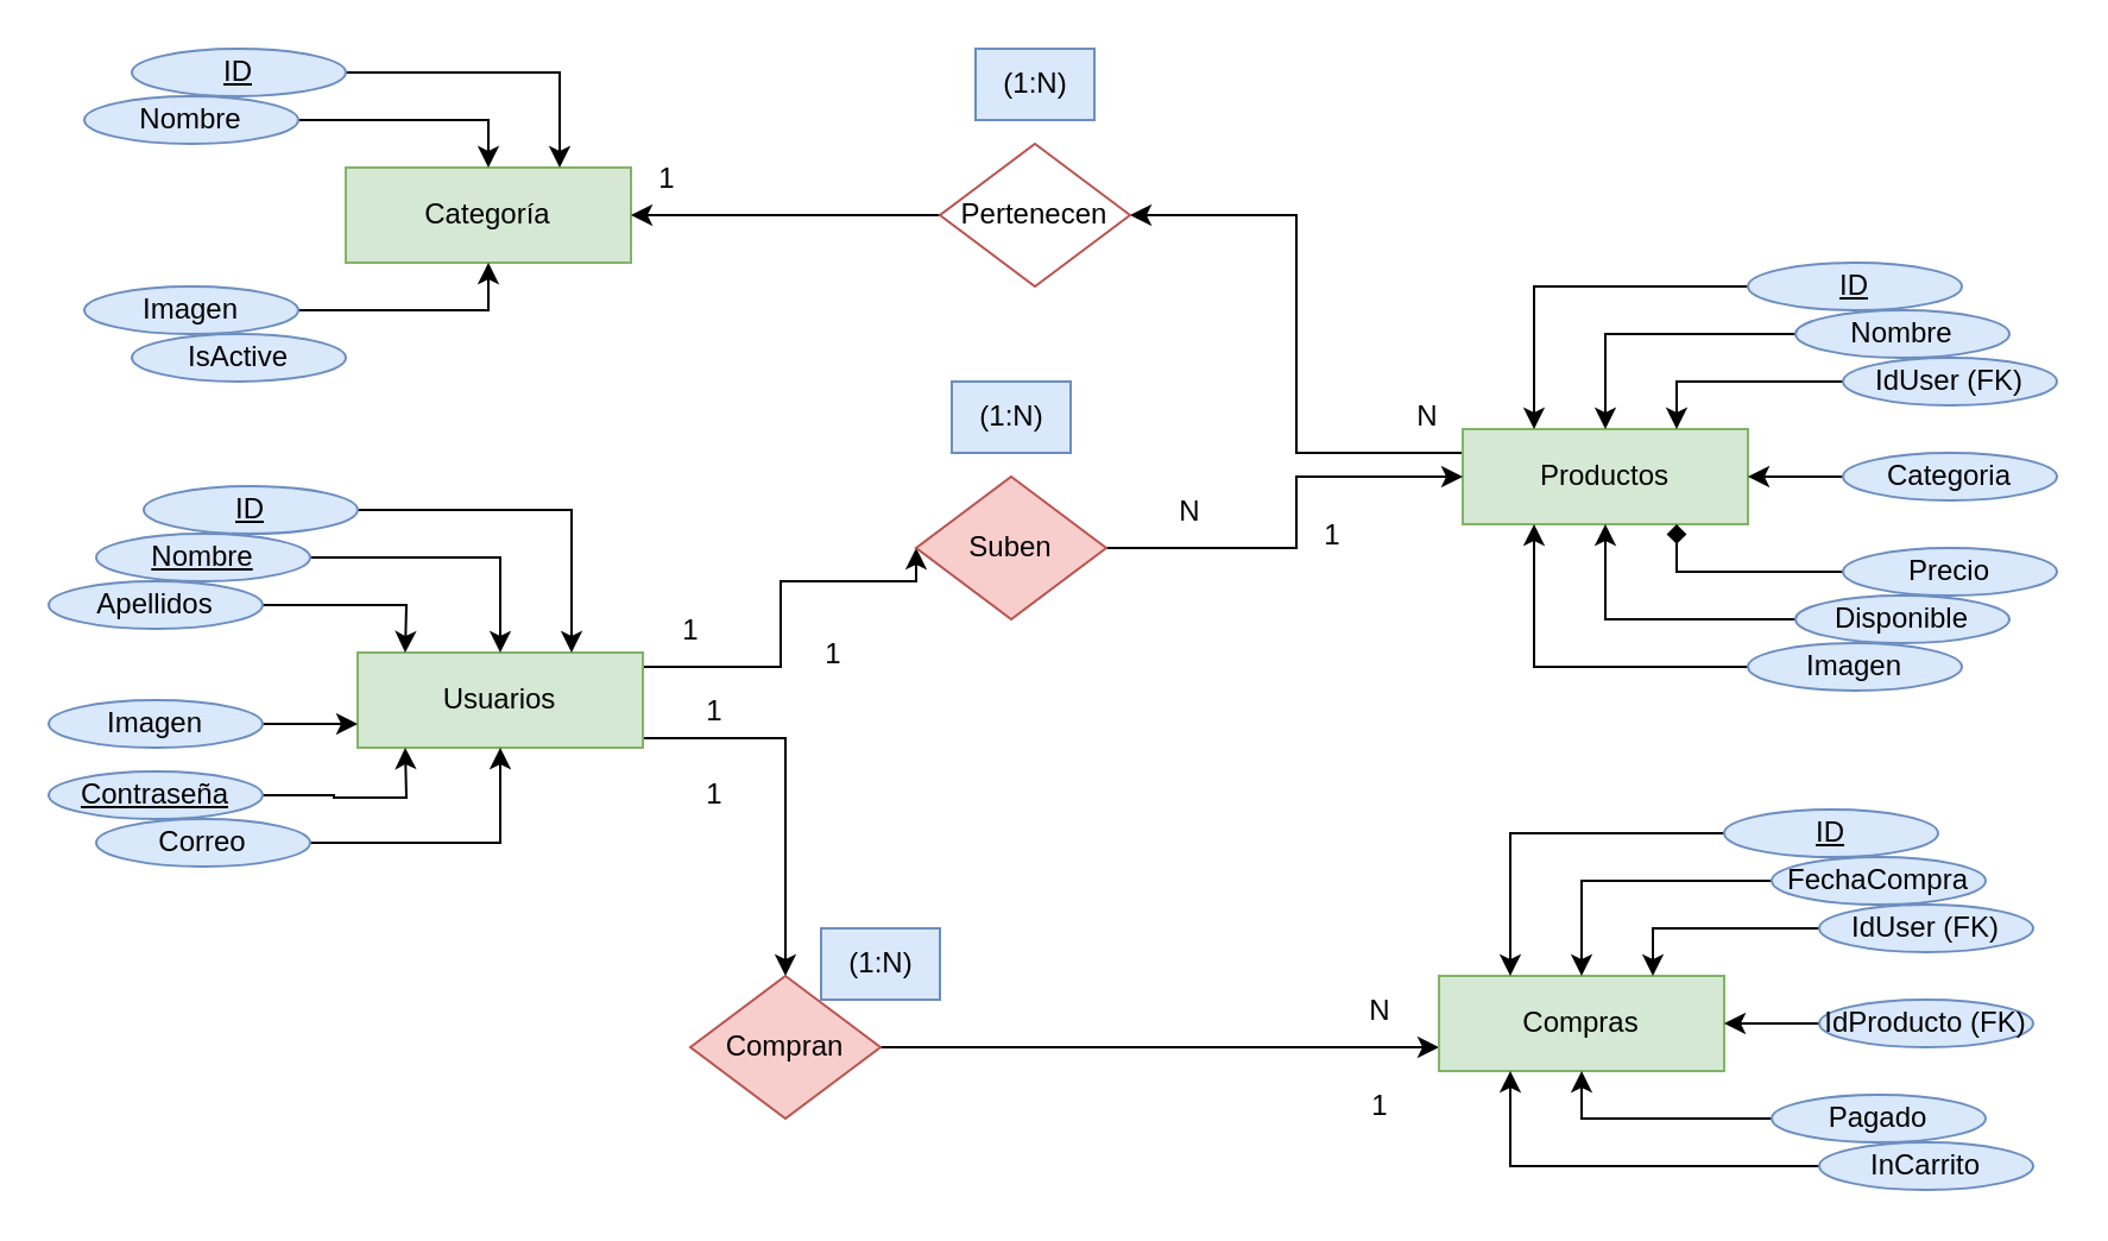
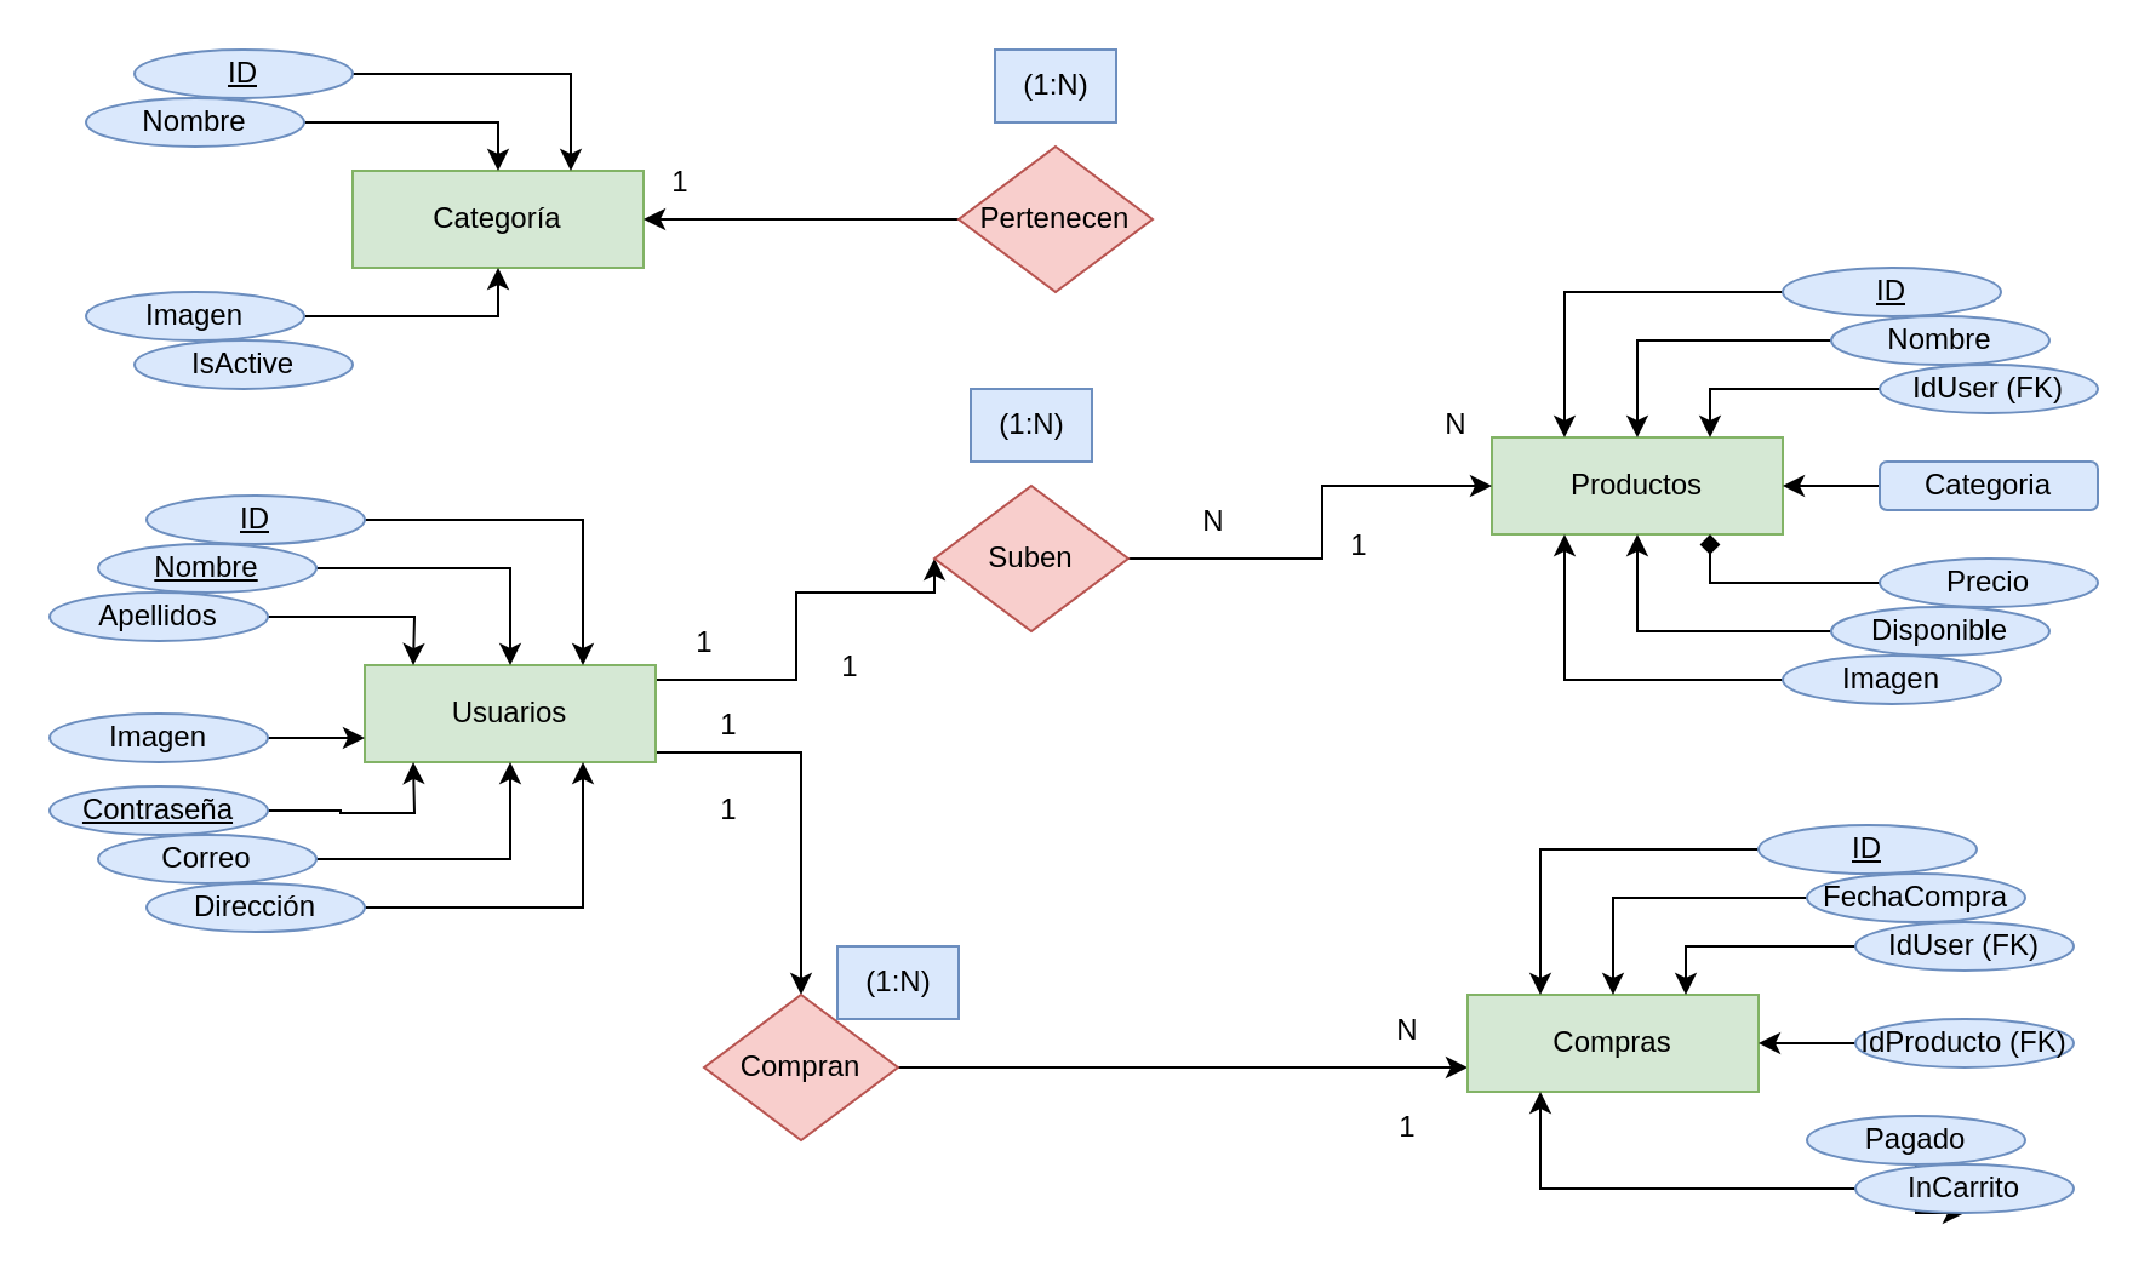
  <mxCell id="0" />
  <mxCell id="1" parent="0" />
  <mxCell id="2" style="edgeStyle=orthogonalEdgeStyle;rounded=0;orthogonalLoop=1;jettySize=auto;html=1;entryX=0;entryY=0.5;entryDx=0;entryDy=0;" edge="1" parent="1" source="4" target="8"><mxGeometry relative="1" as="geometry"><Array as="points"><mxPoint x="328" y="280" /><mxPoint x="328" y="244" /></Array></mxGeometry></mxCell>
  <mxCell id="3" style="edgeStyle=orthogonalEdgeStyle;rounded=0;orthogonalLoop=1;jettySize=auto;html=1;entryX=0.5;entryY=0;entryDx=0;entryDy=0;" edge="1" parent="1" source="4" target="10"><mxGeometry relative="1" as="geometry"><Array as="points"><mxPoint x="330" y="310" /></Array></mxGeometry></mxCell>
  <mxCell id="4" value="Usuarios" style="rounded=0;whiteSpace=wrap;html=1;fillColor=#d5e8d4;strokeColor=#82b366;" parent="1" vertex="1"><mxGeometry x="150" y="274" width="120" height="40" as="geometry" /></mxCell>
- <mxCell id="5" style="edgeStyle=orthogonalEdgeStyle;rounded=0;orthogonalLoop=1;jettySize=auto;html=1;entryX=1;entryY=0.5;entryDx=0;entryDy=0;" edge="1" parent="1" source="6" target="61"><mxGeometry relative="1" as="geometry"><Array as="points"><mxPoint x="545" y="190" /><mxPoint x="545" y="90" /></Array></mxGeometry></mxCell>
  <mxCell id="6" value="Productos" style="rounded=0;whiteSpace=wrap;html=1;fillColor=#d5e8d4;strokeColor=#82b366;" parent="1" vertex="1"><mxGeometry x="615" y="180" width="120" height="40" as="geometry" /></mxCell>
  <mxCell id="7" style="edgeStyle=orthogonalEdgeStyle;rounded=0;orthogonalLoop=1;jettySize=auto;html=1;" edge="1" parent="1" source="8"><mxGeometry relative="1" as="geometry"><mxPoint x="615" y="200" as="targetPoint" /><Array as="points"><mxPoint x="545" y="230" /><mxPoint x="545" y="200" /><mxPoint x="615" y="200" /></Array></mxGeometry></mxCell>
  <mxCell id="8" value="Suben" style="rhombus;whiteSpace=wrap;html=1;fillColor=#f8cecc;strokeColor=#b85450;" parent="1" vertex="1"><mxGeometry x="385" y="200" width="80" height="60" as="geometry" /></mxCell>
  <mxCell id="9" style="edgeStyle=orthogonalEdgeStyle;rounded=0;orthogonalLoop=1;jettySize=auto;html=1;entryX=0;entryY=0.75;entryDx=0;entryDy=0;" edge="1" parent="1" source="10" target="47"><mxGeometry relative="1" as="geometry" /></mxCell>
  <mxCell id="10" value="Compran" style="rhombus;whiteSpace=wrap;html=1;fillColor=#f8cecc;strokeColor=#b85450;" parent="1" vertex="1"><mxGeometry x="290" y="410" width="80" height="60" as="geometry" /></mxCell>
  <mxCell id="11" value="" style="edgeStyle=orthogonalEdgeStyle;rounded=0;orthogonalLoop=1;jettySize=auto;html=1;entryX=0.75;entryY=0;entryDx=0;entryDy=0;" parent="1" source="12" target="4" edge="1"><mxGeometry relative="1" as="geometry"><Array as="points"><mxPoint x="240" y="214" /></Array></mxGeometry></mxCell>
  <mxCell id="12" value="&lt;u&gt;ID&lt;/u&gt;" style="ellipse;whiteSpace=wrap;html=1;fillColor=#dae8fc;strokeColor=#6c8ebf;" parent="1" vertex="1"><mxGeometry x="60" y="204" width="90" height="20" as="geometry" /></mxCell>
  <mxCell id="13" style="edgeStyle=orthogonalEdgeStyle;rounded=0;orthogonalLoop=1;jettySize=auto;html=1;entryX=0.5;entryY=0;entryDx=0;entryDy=0;" parent="1" source="14" target="4" edge="1"><mxGeometry relative="1" as="geometry" /></mxCell>
  <mxCell id="14" value="&lt;u&gt;Nombre&lt;/u&gt;" style="ellipse;whiteSpace=wrap;html=1;fillColor=#dae8fc;strokeColor=#6c8ebf;" parent="1" vertex="1"><mxGeometry x="40" y="224" width="90" height="20" as="geometry" /></mxCell>
  <mxCell id="15" style="edgeStyle=orthogonalEdgeStyle;rounded=0;orthogonalLoop=1;jettySize=auto;html=1;entryX=0.25;entryY=0;entryDx=0;entryDy=0;" parent="1" source="16" edge="1"><mxGeometry relative="1" as="geometry"><mxPoint x="170" y="274" as="targetPoint" /></mxGeometry></mxCell>
  <mxCell id="16" value="Apellidos" style="ellipse;whiteSpace=wrap;html=1;fillColor=#dae8fc;strokeColor=#6c8ebf;" parent="1" vertex="1"><mxGeometry x="20" y="244" width="90" height="20" as="geometry" /></mxCell>
  <mxCell id="17" value="" style="edgeStyle=orthogonalEdgeStyle;rounded=0;orthogonalLoop=1;jettySize=auto;html=1;entryX=0.25;entryY=1;entryDx=0;entryDy=0;" parent="1" source="18" edge="1"><mxGeometry relative="1" as="geometry"><mxPoint x="170" y="314" as="targetPoint" /></mxGeometry></mxCell>
  <mxCell id="18" value="&lt;u&gt;Contraseña&lt;/u&gt;" style="ellipse;whiteSpace=wrap;html=1;fillColor=#dae8fc;strokeColor=#6c8ebf;" parent="1" vertex="1"><mxGeometry x="20" y="324" width="90" height="20" as="geometry" /></mxCell>
  <mxCell id="19" style="edgeStyle=orthogonalEdgeStyle;rounded=0;orthogonalLoop=1;jettySize=auto;html=1;entryX=0.5;entryY=1;entryDx=0;entryDy=0;" parent="1" source="20" target="4" edge="1"><mxGeometry relative="1" as="geometry" /></mxCell>
  <mxCell id="20" value="Correo" style="ellipse;whiteSpace=wrap;html=1;fillColor=#dae8fc;strokeColor=#6c8ebf;" parent="1" vertex="1"><mxGeometry x="40" y="344" width="90" height="20" as="geometry" /></mxCell>
+ <mxCell id="21" style="edgeStyle=orthogonalEdgeStyle;rounded=0;orthogonalLoop=1;jettySize=auto;html=1;entryX=0.75;entryY=1;entryDx=0;entryDy=0;" parent="1" source="22" target="4" edge="1"><mxGeometry relative="1" as="geometry"><Array as="points"><mxPoint x="240" y="374" /></Array></mxGeometry></mxCell>
+ <mxCell id="22" value="Dirección" style="ellipse;whiteSpace=wrap;html=1;fillColor=#dae8fc;strokeColor=#6c8ebf;" parent="1" vertex="1"><mxGeometry x="60" y="364" width="90" height="20" as="geometry" /></mxCell>
  <mxCell id="23" value="" style="edgeStyle=orthogonalEdgeStyle;rounded=0;orthogonalLoop=1;jettySize=auto;html=1;entryX=0;entryY=0.75;entryDx=0;entryDy=0;" parent="1" source="24" target="4" edge="1"><mxGeometry relative="1" as="geometry"><mxPoint x="140" y="304" as="targetPoint" /><Array as="points" /></mxGeometry></mxCell>
  <mxCell id="24" value="Imagen" style="ellipse;whiteSpace=wrap;html=1;fillColor=#dae8fc;strokeColor=#6c8ebf;" parent="1" vertex="1"><mxGeometry x="20" y="294" width="90" height="20" as="geometry" /></mxCell>
  <mxCell id="25" style="edgeStyle=orthogonalEdgeStyle;rounded=0;orthogonalLoop=1;jettySize=auto;html=1;entryX=0.25;entryY=0;entryDx=0;entryDy=0;" parent="1" source="26" target="6" edge="1"><mxGeometry relative="1" as="geometry"><Array as="points"><mxPoint x="645" y="120" /></Array></mxGeometry></mxCell>
  <mxCell id="26" value="&lt;u&gt;ID&lt;/u&gt;" style="ellipse;whiteSpace=wrap;html=1;fillColor=#dae8fc;strokeColor=#6c8ebf;flipH=0;flipV=0;" parent="1" vertex="1"><mxGeometry x="735" y="110" width="90" height="20" as="geometry" /></mxCell>
  <mxCell id="27" style="edgeStyle=orthogonalEdgeStyle;rounded=0;orthogonalLoop=1;jettySize=auto;html=1;entryX=0.5;entryY=0;entryDx=0;entryDy=0;" parent="1" source="28" target="6" edge="1"><mxGeometry relative="1" as="geometry" /></mxCell>
  <mxCell id="28" value="Nombre" style="ellipse;whiteSpace=wrap;html=1;fillColor=#dae8fc;strokeColor=#6c8ebf;flipH=0;flipV=0;" parent="1" vertex="1"><mxGeometry x="755" y="130" width="90" height="20" as="geometry" /></mxCell>
  <mxCell id="29" style="edgeStyle=orthogonalEdgeStyle;rounded=0;orthogonalLoop=1;jettySize=auto;html=1;entryX=0.75;entryY=0;entryDx=0;entryDy=0;" parent="1" source="30" target="6" edge="1"><mxGeometry relative="1" as="geometry" /></mxCell>
  <mxCell id="30" value="IdUser (FK)" style="ellipse;whiteSpace=wrap;html=1;fillColor=#dae8fc;strokeColor=#6c8ebf;flipH=0;flipV=0;" parent="1" vertex="1"><mxGeometry x="775" y="150" width="90" height="20" as="geometry" /></mxCell>
  <mxCell id="31" style="edgeStyle=orthogonalEdgeStyle;rounded=0;orthogonalLoop=1;jettySize=auto;html=1;" parent="1" source="32" edge="1"><mxGeometry relative="1" as="geometry"><mxPoint x="675" y="220" as="targetPoint" /><Array as="points"><mxPoint x="675" y="260" /><mxPoint x="675" y="220" /></Array></mxGeometry></mxCell>
  <mxCell id="32" value="Disponible" style="ellipse;whiteSpace=wrap;html=1;fillColor=#dae8fc;strokeColor=#6c8ebf;flipH=0;flipV=0;" parent="1" vertex="1"><mxGeometry x="755" y="250" width="90" height="20" as="geometry" /></mxCell>
  <mxCell id="33" style="edgeStyle=orthogonalEdgeStyle;rounded=0;orthogonalLoop=1;jettySize=auto;html=1;entryX=0.25;entryY=1;entryDx=0;entryDy=0;" parent="1" source="34" target="6" edge="1"><mxGeometry relative="1" as="geometry"><Array as="points"><mxPoint x="645" y="280" /></Array></mxGeometry></mxCell>
  <mxCell id="34" value="Imagen" style="ellipse;whiteSpace=wrap;html=1;fillColor=#dae8fc;strokeColor=#6c8ebf;flipH=0;flipV=0;" parent="1" vertex="1"><mxGeometry x="735" y="270" width="90" height="20" as="geometry" /></mxCell>
  <mxCell id="35" style="edgeStyle=orthogonalEdgeStyle;rounded=0;orthogonalLoop=1;jettySize=auto;html=1;entryX=1;entryY=0.25;entryDx=0;entryDy=0;" parent="1" source="36" edge="1"><mxGeometry relative="1" as="geometry"><mxPoint x="735" y="200" as="targetPoint" /></mxGeometry></mxCell>
- <mxCell id="36" value="Categoria" style="ellipse;whiteSpace=wrap;html=1;fillColor=#dae8fc;strokeColor=#6c8ebf;flipH=0;flipV=0;" parent="1" vertex="1"><mxGeometry x="775" y="190" width="90" height="20" as="geometry" /></mxCell>
+ <mxCell id="36" value="Categoria" style="whiteSpace=wrap;html=1;fillColor=#dae8fc;strokeColor=#6c8ebf;flipH=0;flipV=0;rounded=1;" parent="1" vertex="1"><mxGeometry x="775" y="190" width="90" height="20" as="geometry" /></mxCell>
  <mxCell id="37" style="edgeStyle=orthogonalEdgeStyle;rounded=0;orthogonalLoop=1;jettySize=auto;html=1;entryX=0.75;entryY=1;entryDx=0;entryDy=0;endArrow=diamond;" parent="1" source="38" target="6" edge="1"><mxGeometry relative="1" as="geometry" /></mxCell>
  <mxCell id="38" value="Precio" style="ellipse;whiteSpace=wrap;html=1;fillColor=#dae8fc;strokeColor=#6c8ebf;flipH=0;flipV=0;" parent="1" vertex="1"><mxGeometry x="775" y="230" width="90" height="20" as="geometry" /></mxCell>
  <mxCell id="39" value="Categoría" style="rounded=0;whiteSpace=wrap;html=1;fillColor=#d5e8d4;strokeColor=#82b366;" vertex="1" parent="1"><mxGeometry x="145" y="70" width="120" height="40" as="geometry" /></mxCell>
  <mxCell id="40" value="" style="edgeStyle=orthogonalEdgeStyle;rounded=0;orthogonalLoop=1;jettySize=auto;html=1;entryX=0.75;entryY=0;entryDx=0;entryDy=0;exitX=1;exitY=0.5;exitDx=0;exitDy=0;" edge="1" parent="1" source="41" target="39"><mxGeometry relative="1" as="geometry"><Array as="points"><mxPoint x="235" y="30" /></Array></mxGeometry></mxCell>
  <mxCell id="41" value="&lt;u&gt;ID&lt;/u&gt;" style="ellipse;whiteSpace=wrap;html=1;fillColor=#dae8fc;strokeColor=#6c8ebf;" vertex="1" parent="1"><mxGeometry x="55" y="20" width="90" height="20" as="geometry" /></mxCell>
  <mxCell id="42" style="edgeStyle=orthogonalEdgeStyle;rounded=0;orthogonalLoop=1;jettySize=auto;html=1;entryX=0.5;entryY=0;entryDx=0;entryDy=0;" edge="1" parent="1" source="43" target="39"><mxGeometry relative="1" as="geometry" /></mxCell>
  <mxCell id="43" value="Nombre" style="ellipse;whiteSpace=wrap;html=1;fillColor=#dae8fc;strokeColor=#6c8ebf;" vertex="1" parent="1"><mxGeometry x="35" y="40" width="90" height="20" as="geometry" /></mxCell>
  <mxCell id="44" value="IsActive" style="ellipse;whiteSpace=wrap;html=1;fillColor=#dae8fc;strokeColor=#6c8ebf;" vertex="1" parent="1"><mxGeometry x="55" y="140" width="90" height="20" as="geometry" /></mxCell>
  <mxCell id="45" value="" style="edgeStyle=orthogonalEdgeStyle;rounded=0;orthogonalLoop=1;jettySize=auto;html=1;entryX=0.5;entryY=1;entryDx=0;entryDy=0;" edge="1" parent="1" source="46" target="39"><mxGeometry relative="1" as="geometry"><mxPoint x="135" y="80" as="targetPoint" /><Array as="points" /></mxGeometry></mxCell>
  <mxCell id="46" value="Imagen" style="ellipse;whiteSpace=wrap;html=1;fillColor=#dae8fc;strokeColor=#6c8ebf;" vertex="1" parent="1"><mxGeometry x="35" y="120" width="90" height="20" as="geometry" /></mxCell>
  <mxCell id="47" value="Compras" style="rounded=0;whiteSpace=wrap;html=1;fillColor=#d5e8d4;strokeColor=#82b366;" vertex="1" parent="1"><mxGeometry x="605" y="410" width="120" height="40" as="geometry" /></mxCell>
  <mxCell id="48" style="edgeStyle=orthogonalEdgeStyle;rounded=0;orthogonalLoop=1;jettySize=auto;html=1;entryX=0.25;entryY=0;entryDx=0;entryDy=0;" edge="1" parent="1" source="49" target="47"><mxGeometry relative="1" as="geometry"><Array as="points"><mxPoint x="635" y="350" /></Array></mxGeometry></mxCell>
  <mxCell id="49" value="&lt;u&gt;ID&lt;/u&gt;" style="ellipse;whiteSpace=wrap;html=1;fillColor=#dae8fc;strokeColor=#6c8ebf;flipH=0;flipV=0;" vertex="1" parent="1"><mxGeometry x="725" y="340" width="90" height="20" as="geometry" /></mxCell>
  <mxCell id="50" style="edgeStyle=orthogonalEdgeStyle;rounded=0;orthogonalLoop=1;jettySize=auto;html=1;entryX=0.5;entryY=0;entryDx=0;entryDy=0;" edge="1" parent="1" source="51" target="47"><mxGeometry relative="1" as="geometry" /></mxCell>
  <mxCell id="51" value="FechaCompra" style="ellipse;whiteSpace=wrap;html=1;fillColor=#dae8fc;strokeColor=#6c8ebf;flipH=0;flipV=0;" vertex="1" parent="1"><mxGeometry x="745" y="360" width="90" height="20" as="geometry" /></mxCell>
  <mxCell id="52" style="edgeStyle=orthogonalEdgeStyle;rounded=0;orthogonalLoop=1;jettySize=auto;html=1;entryX=0.75;entryY=0;entryDx=0;entryDy=0;" edge="1" parent="1" source="53" target="47"><mxGeometry relative="1" as="geometry" /></mxCell>
  <mxCell id="53" value="IdUser (FK)" style="ellipse;whiteSpace=wrap;html=1;fillColor=#dae8fc;strokeColor=#6c8ebf;flipH=0;flipV=0;" vertex="1" parent="1"><mxGeometry x="765" y="380" width="90" height="20" as="geometry" /></mxCell>
  <mxCell id="54" value="" style="edgeStyle=orthogonalEdgeStyle;rounded=0;orthogonalLoop=1;jettySize=auto;html=1;" edge="1" parent="1" source="55" target="47"><mxGeometry relative="1" as="geometry" /></mxCell>
  <mxCell id="55" value="IdProducto (FK)" style="ellipse;whiteSpace=wrap;html=1;fillColor=#dae8fc;strokeColor=#6c8ebf;flipH=0;flipV=0;" vertex="1" parent="1"><mxGeometry x="765" y="420" width="90" height="20" as="geometry" /></mxCell>
- <mxCell id="56" style="edgeStyle=orthogonalEdgeStyle;rounded=0;orthogonalLoop=1;jettySize=auto;html=1;entryX=0.5;entryY=1;entryDx=0;entryDy=0;" edge="1" parent="1" source="57" target="47"><mxGeometry relative="1" as="geometry" /></mxCell>
+ <mxCell id="56" style="edgeStyle=orthogonalEdgeStyle;rounded=0;orthogonalLoop=1;jettySize=auto;html=1;" edge="1" parent="1" source="57" target="59"><mxGeometry relative="1" as="geometry" /></mxCell>
  <mxCell id="57" value="Pagado" style="ellipse;whiteSpace=wrap;html=1;fillColor=#dae8fc;strokeColor=#6c8ebf;flipH=0;flipV=0;" vertex="1" parent="1"><mxGeometry x="745" y="460" width="90" height="20" as="geometry" /></mxCell>
  <mxCell id="58" style="edgeStyle=orthogonalEdgeStyle;rounded=0;orthogonalLoop=1;jettySize=auto;html=1;entryX=0.25;entryY=1;entryDx=0;entryDy=0;" edge="1" parent="1" source="59" target="47"><mxGeometry relative="1" as="geometry" /></mxCell>
  <mxCell id="59" value="InCarrito" style="ellipse;whiteSpace=wrap;html=1;fillColor=#dae8fc;strokeColor=#6c8ebf;flipH=0;flipV=0;" vertex="1" parent="1"><mxGeometry x="765" y="480" width="90" height="20" as="geometry" /></mxCell>
  <mxCell id="60" style="edgeStyle=orthogonalEdgeStyle;rounded=0;orthogonalLoop=1;jettySize=auto;html=1;entryX=1;entryY=0.5;entryDx=0;entryDy=0;" edge="1" parent="1" source="61" target="39"><mxGeometry relative="1" as="geometry" /></mxCell>
- <mxCell id="61" value="Pertenecen" style="rhombus;whiteSpace=wrap;html=1;fillColor=#ffffff;strokeColor=#b85450;" vertex="1" parent="1"><mxGeometry x="395" y="60" width="80" height="60" as="geometry" /></mxCell>
+ <mxCell id="61" value="Pertenecen" style="rhombus;whiteSpace=wrap;html=1;fillColor=#f8cecc;strokeColor=#b85450;" vertex="1" parent="1"><mxGeometry x="395" y="60" width="80" height="60" as="geometry" /></mxCell>
  <mxCell id="62" value="N" style="text;html=1;align=center;verticalAlign=middle;resizable=0;points=[];autosize=1;strokeColor=none;fillColor=none;" vertex="1" parent="1"><mxGeometry x="585" y="160" width="30" height="30" as="geometry" /></mxCell>
  <mxCell id="63" value="1" style="text;html=1;align=center;verticalAlign=middle;resizable=0;points=[];autosize=1;strokeColor=none;fillColor=none;" vertex="1" parent="1"><mxGeometry x="265" y="60" width="30" height="30" as="geometry" /></mxCell>
  <mxCell id="64" value="N" style="text;html=1;align=center;verticalAlign=middle;resizable=0;points=[];autosize=1;strokeColor=none;fillColor=none;" vertex="1" parent="1"><mxGeometry x="485" y="200" width="30" height="30" as="geometry" /></mxCell>
  <mxCell id="65" value="1" style="text;html=1;align=center;verticalAlign=middle;resizable=0;points=[];autosize=1;strokeColor=none;fillColor=none;" vertex="1" parent="1"><mxGeometry x="545" y="210" width="30" height="30" as="geometry" /></mxCell>
  <mxCell id="66" value="1" style="text;html=1;align=center;verticalAlign=middle;resizable=0;points=[];autosize=1;strokeColor=none;fillColor=none;" vertex="1" parent="1"><mxGeometry x="275" y="250" width="30" height="30" as="geometry" /></mxCell>
  <mxCell id="67" value="1" style="text;html=1;align=center;verticalAlign=middle;resizable=0;points=[];autosize=1;strokeColor=none;fillColor=none;" vertex="1" parent="1"><mxGeometry x="335" y="260" width="30" height="30" as="geometry" /></mxCell>
  <mxCell id="68" value="1" style="text;html=1;align=center;verticalAlign=middle;resizable=0;points=[];autosize=1;strokeColor=none;fillColor=none;" vertex="1" parent="1"><mxGeometry x="285" y="284" width="30" height="30" as="geometry" /></mxCell>
  <mxCell id="69" value="N" style="text;html=1;align=center;verticalAlign=middle;resizable=0;points=[];autosize=1;strokeColor=none;fillColor=none;" vertex="1" parent="1"><mxGeometry x="565" y="410" width="30" height="30" as="geometry" /></mxCell>
  <mxCell id="70" value="1" style="text;html=1;align=center;verticalAlign=middle;resizable=0;points=[];autosize=1;strokeColor=none;fillColor=none;" vertex="1" parent="1"><mxGeometry x="565" y="450" width="30" height="30" as="geometry" /></mxCell>
  <mxCell id="71" value="1" style="text;html=1;align=center;verticalAlign=middle;resizable=0;points=[];autosize=1;strokeColor=none;fillColor=none;" vertex="1" parent="1"><mxGeometry x="285" y="319" width="30" height="30" as="geometry" /></mxCell>
  <mxCell id="72" value="(1:N)" style="text;html=1;align=center;verticalAlign=middle;resizable=0;points=[];autosize=1;strokeColor=#6c8ebf;fillColor=#dae8fc;" vertex="1" parent="1"><mxGeometry x="345" y="390" width="50" height="30" as="geometry" /></mxCell>
  <mxCell id="73" value="(1:N)" style="text;html=1;align=center;verticalAlign=middle;resizable=0;points=[];autosize=1;strokeColor=#6c8ebf;fillColor=#dae8fc;" vertex="1" parent="1"><mxGeometry x="400" y="160" width="50" height="30" as="geometry" /></mxCell>
  <mxCell id="74" value="(1:N)" style="text;html=1;align=center;verticalAlign=middle;resizable=0;points=[];autosize=1;strokeColor=#6c8ebf;fillColor=#dae8fc;" vertex="1" parent="1"><mxGeometry x="410" y="20" width="50" height="30" as="geometry" /></mxCell>
